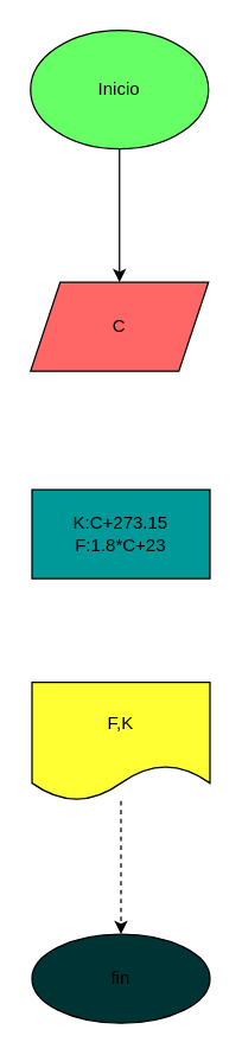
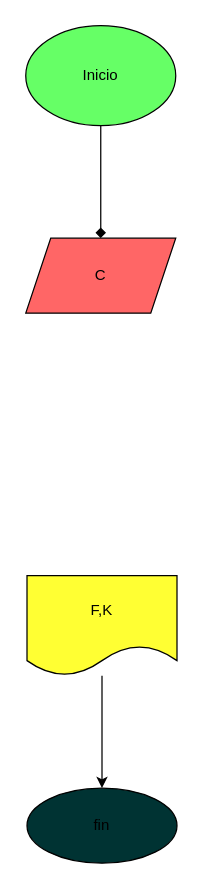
  <mxCell id="0" />
  <mxCell id="1" parent="0" />
- <mxCell id="2" value="" style="edgeStyle=none;html=1;" edge="1" parent="1" source="3" target="4"><mxGeometry relative="1" as="geometry" /></mxCell>
+ <mxCell id="2" value="" style="edgeStyle=none;html=1;endArrow=diamond;" edge="1" parent="1" source="3" target="4"><mxGeometry relative="1" as="geometry" /></mxCell>
  <mxCell id="3" value="Inicio" style="ellipse;whiteSpace=wrap;html=1;fillColor=#66FF66;" vertex="1" parent="1"><mxGeometry x="20" width="120" height="80" as="geometry" y="20" /></mxCell>
  <mxCell id="4" value="C" style="shape=parallelogram;perimeter=parallelogramPerimeter;whiteSpace=wrap;html=1;fixedSize=1;fillColor=#FF6666;" vertex="1" parent="1"><mxGeometry x="20" y="190" width="120" height="60" as="geometry" /></mxCell>
- <mxCell id="5" value="K:C+273.15&lt;br&gt;F:1.8*C+23" style="whiteSpace=wrap;html=1;fillColor=#009999;" vertex="1" parent="1"><mxGeometry x="21" y="330" width="120" height="60" as="geometry" /></mxCell>
- <mxCell id="6" value="" style="edgeStyle=none;html=1;dashed=1;" edge="1" parent="1" source="7" target="8"><mxGeometry relative="1" as="geometry" /></mxCell>
+ <mxCell id="6" value="" style="edgeStyle=none;html=1;" edge="1" parent="1" source="7" target="8"><mxGeometry relative="1" as="geometry" /></mxCell>
  <mxCell id="7" value="F,K" style="shape=document;whiteSpace=wrap;html=1;boundedLbl=1;fillColor=#FFFF33;" vertex="1" parent="1"><mxGeometry x="21" y="460" width="120" height="80" as="geometry" /></mxCell>
  <mxCell id="8" value="fin" style="ellipse;whiteSpace=wrap;html=1;fillColor=#003333;" vertex="1" parent="1"><mxGeometry x="21" y="630" width="120" height="60" as="geometry" /></mxCell>
